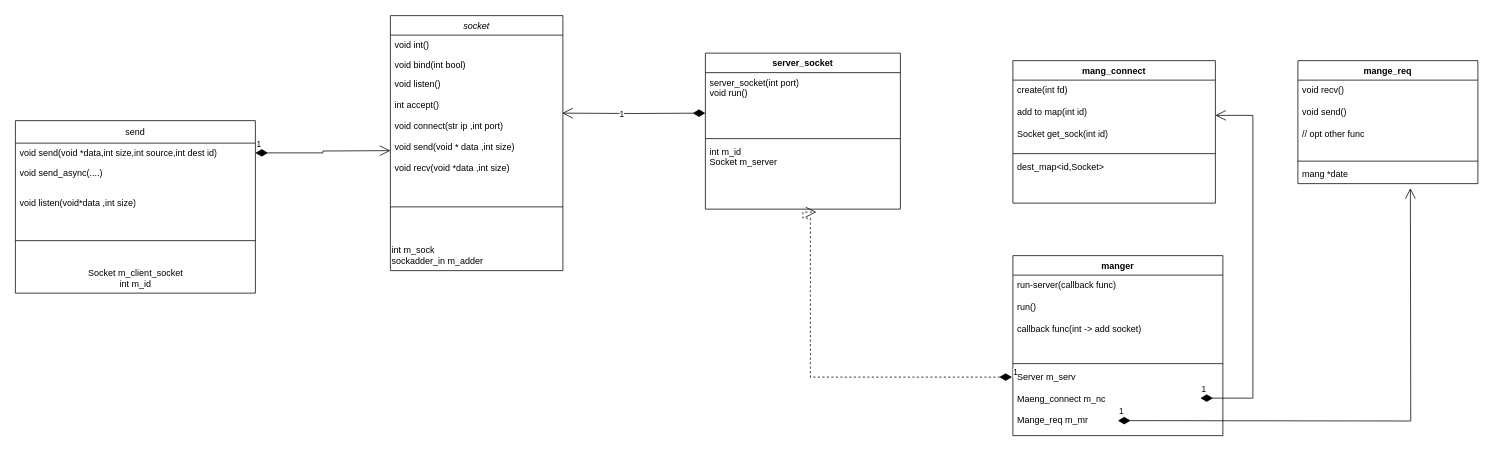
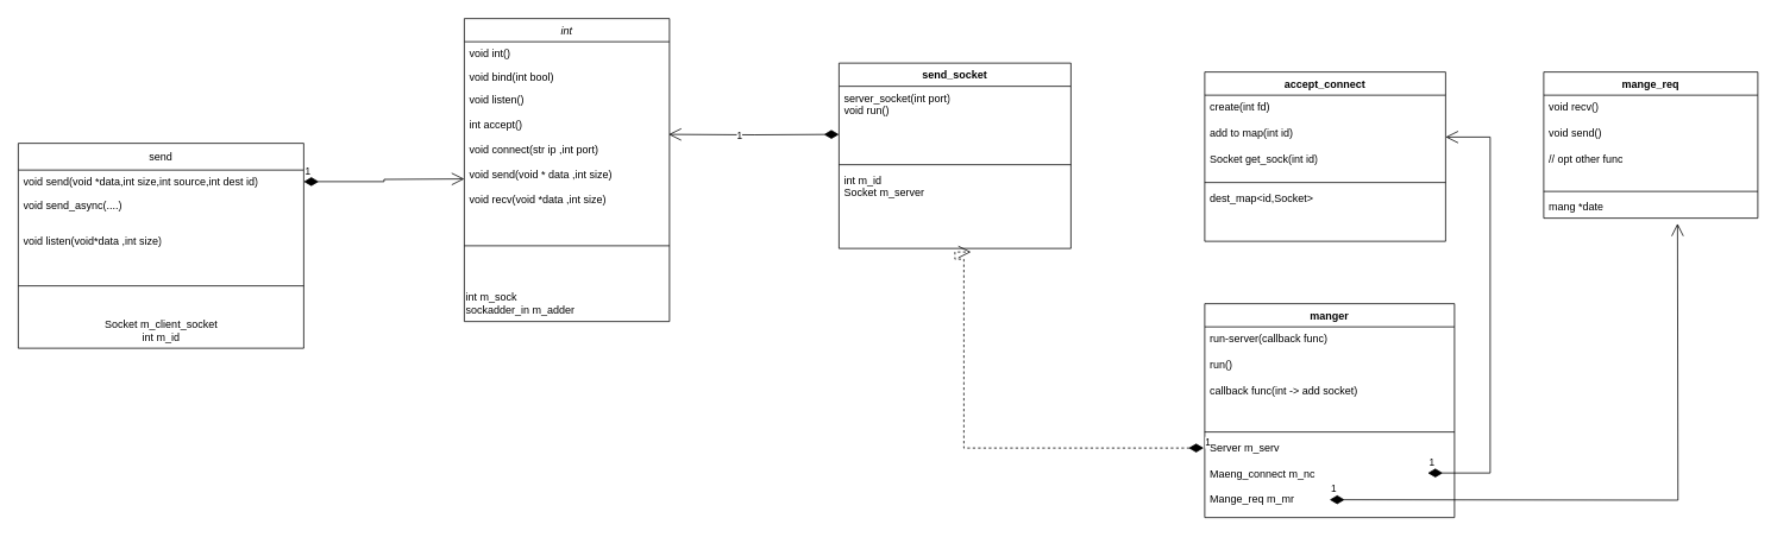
  <mxCell id="0" />
  <mxCell id="1" parent="0" />
- <mxCell id="2" value="socket" style="swimlane;fontStyle=2;align=center;verticalAlign=top;childLayout=stackLayout;horizontal=1;startSize=26;horizontalStack=0;resizeParent=1;resizeLast=0;collapsible=1;marginBottom=0;rounded=0;shadow=0;strokeWidth=1;" parent="1" vertex="1"><mxGeometry x="520" width="230" height="340" as="geometry" y="20"><mxRectangle x="230" y="140" width="160" height="26" as="alternateBounds" /></mxGeometry></mxCell>
+ <mxCell id="2" value="int" style="swimlane;fontStyle=2;align=center;verticalAlign=top;childLayout=stackLayout;horizontal=1;startSize=26;horizontalStack=0;resizeParent=1;resizeLast=0;collapsible=1;marginBottom=0;rounded=0;shadow=0;strokeWidth=1;" parent="1" vertex="1"><mxGeometry x="520" width="230" height="340" as="geometry" y="20"><mxRectangle x="230" y="140" width="160" height="26" as="alternateBounds" /></mxGeometry></mxCell>
  <mxCell id="3" value="void int()" style="text;align=left;verticalAlign=top;spacingLeft=4;spacingRight=4;overflow=hidden;rotatable=0;points=[[0,0.5],[1,0.5]];portConstraint=eastwest;" parent="2" vertex="1"><mxGeometry y="26" width="230" height="26" as="geometry" /></mxCell>
  <mxCell id="4" value="void bind(int bool)" style="text;align=left;verticalAlign=top;spacingLeft=4;spacingRight=4;overflow=hidden;rotatable=0;points=[[0,0.5],[1,0.5]];portConstraint=eastwest;rounded=0;shadow=0;html=0;" parent="2" vertex="1"><mxGeometry y="52" width="230" height="26" as="geometry" /></mxCell>
  <mxCell id="5" value="void listen()&#10;&#10;int accept()&#10;&#10;void connect(str ip ,int port)&#10;&#10;void send(void * data ,int size)&#10;&#10;void recv(void *data ,int size)&#10;&#10;bool is_valid()" style="text;align=left;verticalAlign=top;spacingLeft=4;spacingRight=4;overflow=hidden;rotatable=0;points=[[0,0.5],[1,0.5]];portConstraint=eastwest;rounded=0;shadow=0;html=0;" parent="2" vertex="1"><mxGeometry y="78" width="230" height="132" as="geometry" /></mxCell>
  <mxCell id="6" value="" style="line;html=1;strokeWidth=1;align=left;verticalAlign=middle;spacingTop=-1;spacingLeft=3;spacingRight=3;rotatable=0;labelPosition=right;points=[];portConstraint=eastwest;" parent="2" vertex="1"><mxGeometry y="210" width="230" height="90" as="geometry" /></mxCell>
  <mxCell id="7" value="int m_sock&lt;div&gt;sockadder_in m_adder&lt;/div&gt;" style="text;html=1;align=left;verticalAlign=middle;resizable=0;points=[];autosize=1;strokeColor=none;fillColor=none;" vertex="1" parent="2"><mxGeometry y="300" width="230" height="40" as="geometry" /></mxCell>
  <mxCell id="8" value="send" style="swimlane;fontStyle=0;childLayout=stackLayout;horizontal=1;startSize=30;fillColor=none;horizontalStack=0;resizeParent=1;resizeParentMax=0;resizeLast=0;collapsible=1;marginBottom=0;whiteSpace=wrap;html=1;" vertex="1" parent="1"><mxGeometry x="20" y="160" width="320" height="230" as="geometry" /></mxCell>
  <mxCell id="9" value="void send(void *data,int size,int source,int dest id)" style="text;strokeColor=none;fillColor=none;align=left;verticalAlign=top;spacingLeft=4;spacingRight=4;overflow=hidden;rotatable=0;points=[[0,0.5],[1,0.5]];portConstraint=eastwest;whiteSpace=wrap;html=1;" vertex="1" parent="8"><mxGeometry y="30" width="320" height="26" as="geometry" /></mxCell>
  <mxCell id="10" value="void send_async(....)" style="text;strokeColor=none;fillColor=none;align=left;verticalAlign=top;spacingLeft=4;spacingRight=4;overflow=hidden;rotatable=0;points=[[0,0.5],[1,0.5]];portConstraint=eastwest;whiteSpace=wrap;html=1;" vertex="1" parent="8"><mxGeometry y="56" width="320" height="26" as="geometry" /></mxCell>
  <mxCell id="11" value="&lt;div&gt;&lt;br&gt;&lt;/div&gt;&lt;div&gt;void listen(void*data ,int size)&lt;/div&gt;&lt;div&gt;&lt;br&gt;&lt;/div&gt;&lt;div&gt;void listen_async(....)&lt;/div&gt;&lt;div&gt;int get_id()&lt;/div&gt;&lt;div&gt;&lt;br&gt;&lt;/div&gt;" style="text;strokeColor=none;fillColor=none;align=left;verticalAlign=top;spacingLeft=4;spacingRight=4;overflow=hidden;rotatable=0;points=[[0,0.5],[1,0.5]];portConstraint=eastwest;whiteSpace=wrap;html=1;" vertex="1" parent="8"><mxGeometry y="82" width="320" height="48" as="geometry" /></mxCell>
  <mxCell id="12" value="" style="line;strokeWidth=1;fillColor=none;align=left;verticalAlign=middle;spacingTop=-1;spacingLeft=3;spacingRight=3;rotatable=0;labelPosition=right;points=[];portConstraint=eastwest;strokeColor=inherit;" vertex="1" parent="8"><mxGeometry y="130" width="320" height="60" as="geometry" /></mxCell>
  <mxCell id="13" value="Socket m_client_socket&lt;div&gt;int m_id&lt;/div&gt;" style="text;html=1;align=center;verticalAlign=middle;resizable=0;points=[];autosize=1;strokeColor=none;fillColor=none;" vertex="1" parent="8"><mxGeometry y="190" width="320" height="40" as="geometry" /></mxCell>
  <mxCell id="14" value="1" style="endArrow=open;html=1;endSize=12;startArrow=diamondThin;startSize=14;startFill=1;edgeStyle=orthogonalEdgeStyle;align=left;verticalAlign=bottom;rounded=0;exitX=1;exitY=0.5;exitDx=0;exitDy=0;" edge="1" parent="1" source="9"><mxGeometry x="-1" y="3" relative="1" as="geometry"><mxPoint x="340" y="200" as="sourcePoint" /><mxPoint x="520" y="200" as="targetPoint" /></mxGeometry></mxCell>
- <mxCell id="15" value="server_socket" style="swimlane;fontStyle=1;align=center;verticalAlign=top;childLayout=stackLayout;horizontal=1;startSize=26;horizontalStack=0;resizeParent=1;resizeParentMax=0;resizeLast=0;collapsible=1;marginBottom=0;whiteSpace=wrap;html=1;" vertex="1" parent="1"><mxGeometry x="940" y="70" width="260" height="208" as="geometry" /></mxCell>
+ <mxCell id="15" value="send_socket" style="swimlane;fontStyle=1;align=center;verticalAlign=top;childLayout=stackLayout;horizontal=1;startSize=26;horizontalStack=0;resizeParent=1;resizeParentMax=0;resizeLast=0;collapsible=1;marginBottom=0;whiteSpace=wrap;html=1;" vertex="1" parent="1"><mxGeometry x="940" y="70" width="260" height="208" as="geometry" /></mxCell>
  <mxCell id="16" value="server_socket(int port)&lt;div&gt;void run()&lt;/div&gt;" style="text;strokeColor=none;fillColor=none;align=left;verticalAlign=top;spacingLeft=4;spacingRight=4;overflow=hidden;rotatable=0;points=[[0,0.5],[1,0.5]];portConstraint=eastwest;whiteSpace=wrap;html=1;" vertex="1" parent="15"><mxGeometry y="26" width="260" height="84" as="geometry" /></mxCell>
  <mxCell id="17" value="" style="line;strokeWidth=1;fillColor=none;align=left;verticalAlign=middle;spacingTop=-1;spacingLeft=3;spacingRight=3;rotatable=0;labelPosition=right;points=[];portConstraint=eastwest;strokeColor=inherit;" vertex="1" parent="15"><mxGeometry y="110" width="260" height="8" as="geometry" /></mxCell>
  <mxCell id="18" value="int m_id&lt;div&gt;Socket m_server&lt;/div&gt;" style="text;strokeColor=none;fillColor=none;align=left;verticalAlign=top;spacingLeft=4;spacingRight=4;overflow=hidden;rotatable=0;points=[[0,0.5],[1,0.5]];portConstraint=eastwest;whiteSpace=wrap;html=1;" vertex="1" parent="15"><mxGeometry y="118" width="260" height="90" as="geometry" /></mxCell>
  <mxCell id="19" value="1" style="endArrow=open;html=1;endSize=12;startArrow=diamondThin;startSize=14;startFill=1;edgeStyle=orthogonalEdgeStyle;align=left;verticalAlign=bottom;rounded=0;entryX=0.996;entryY=0.394;entryDx=0;entryDy=0;entryPerimeter=0;" edge="1" parent="1" target="5"><mxGeometry x="0.223" y="10" relative="1" as="geometry"><mxPoint x="940" y="150" as="sourcePoint" /><mxPoint x="1180" y="190" as="targetPoint" /><mxPoint as="offset" /></mxGeometry></mxCell>
- <mxCell id="20" value="mang_connect" style="swimlane;fontStyle=1;align=center;verticalAlign=top;childLayout=stackLayout;horizontal=1;startSize=26;horizontalStack=0;resizeParent=1;resizeParentMax=0;resizeLast=0;collapsible=1;marginBottom=0;whiteSpace=wrap;html=1;" vertex="1" parent="1"><mxGeometry x="1350" y="80" width="270" height="190" as="geometry" /></mxCell>
+ <mxCell id="20" value="accept_connect" style="swimlane;fontStyle=1;align=center;verticalAlign=top;childLayout=stackLayout;horizontal=1;startSize=26;horizontalStack=0;resizeParent=1;resizeParentMax=0;resizeLast=0;collapsible=1;marginBottom=0;whiteSpace=wrap;html=1;" vertex="1" parent="1"><mxGeometry x="1350" y="80" width="270" height="190" as="geometry" /></mxCell>
  <mxCell id="21" value="create(int fd)&lt;div&gt;&lt;br&gt;&lt;/div&gt;&lt;div&gt;add to map(int id)&lt;/div&gt;&lt;div&gt;&lt;br&gt;&lt;/div&gt;&lt;div&gt;Socket get_sock(int id)&lt;/div&gt;" style="text;strokeColor=none;fillColor=none;align=left;verticalAlign=top;spacingLeft=4;spacingRight=4;overflow=hidden;rotatable=0;points=[[0,0.5],[1,0.5]];portConstraint=eastwest;whiteSpace=wrap;html=1;" vertex="1" parent="20"><mxGeometry y="26" width="270" height="94" as="geometry" /></mxCell>
  <mxCell id="22" value="" style="line;strokeWidth=1;fillColor=none;align=left;verticalAlign=middle;spacingTop=-1;spacingLeft=3;spacingRight=3;rotatable=0;labelPosition=right;points=[];portConstraint=eastwest;strokeColor=inherit;" vertex="1" parent="20"><mxGeometry y="120" width="270" height="8" as="geometry" /></mxCell>
  <mxCell id="23" value="dest_map&amp;lt;id,Socket&amp;gt;" style="text;strokeColor=none;fillColor=none;align=left;verticalAlign=top;spacingLeft=4;spacingRight=4;overflow=hidden;rotatable=0;points=[[0,0.5],[1,0.5]];portConstraint=eastwest;whiteSpace=wrap;html=1;" vertex="1" parent="20"><mxGeometry y="128" width="270" height="62" as="geometry" /></mxCell>
  <mxCell id="24" value="mange_req" style="swimlane;fontStyle=1;align=center;verticalAlign=top;childLayout=stackLayout;horizontal=1;startSize=26;horizontalStack=0;resizeParent=1;resizeParentMax=0;resizeLast=0;collapsible=1;marginBottom=0;whiteSpace=wrap;html=1;" vertex="1" parent="1"><mxGeometry x="1730" y="80" width="240" height="164" as="geometry" /></mxCell>
  <mxCell id="25" value="void recv()&lt;div&gt;&lt;br&gt;&lt;/div&gt;&lt;div&gt;void send()&lt;/div&gt;&lt;div&gt;&lt;br&gt;&lt;/div&gt;&lt;div&gt;// opt other func&lt;/div&gt;" style="text;strokeColor=none;fillColor=none;align=left;verticalAlign=top;spacingLeft=4;spacingRight=4;overflow=hidden;rotatable=0;points=[[0,0.5],[1,0.5]];portConstraint=eastwest;whiteSpace=wrap;html=1;" vertex="1" parent="24"><mxGeometry y="26" width="240" height="104" as="geometry" /></mxCell>
  <mxCell id="26" value="" style="line;strokeWidth=1;fillColor=none;align=left;verticalAlign=middle;spacingTop=-1;spacingLeft=3;spacingRight=3;rotatable=0;labelPosition=right;points=[];portConstraint=eastwest;strokeColor=inherit;" vertex="1" parent="24"><mxGeometry y="130" width="240" height="8" as="geometry" /></mxCell>
  <mxCell id="27" value="mang *date" style="text;strokeColor=none;fillColor=none;align=left;verticalAlign=top;spacingLeft=4;spacingRight=4;overflow=hidden;rotatable=0;points=[[0,0.5],[1,0.5]];portConstraint=eastwest;whiteSpace=wrap;html=1;" vertex="1" parent="24"><mxGeometry y="138" width="240" height="26" as="geometry" /></mxCell>
  <mxCell id="28" value="manger" style="swimlane;fontStyle=1;align=center;verticalAlign=top;childLayout=stackLayout;horizontal=1;startSize=26;horizontalStack=0;resizeParent=1;resizeParentMax=0;resizeLast=0;collapsible=1;marginBottom=0;whiteSpace=wrap;html=1;" vertex="1" parent="1"><mxGeometry x="1350" y="340" width="280" height="240" as="geometry" /></mxCell>
  <mxCell id="29" value="run-server(callback func)&lt;div&gt;&lt;br&gt;&lt;/div&gt;&lt;div&gt;run()&lt;/div&gt;&lt;div&gt;&lt;br&gt;&lt;/div&gt;&lt;div&gt;callback func(int -&amp;gt; add socket)&lt;/div&gt;" style="text;strokeColor=none;fillColor=none;align=left;verticalAlign=top;spacingLeft=4;spacingRight=4;overflow=hidden;rotatable=0;points=[[0,0.5],[1,0.5]];portConstraint=eastwest;whiteSpace=wrap;html=1;" vertex="1" parent="28"><mxGeometry y="26" width="280" height="114" as="geometry" /></mxCell>
  <mxCell id="30" value="" style="line;strokeWidth=1;fillColor=none;align=left;verticalAlign=middle;spacingTop=-1;spacingLeft=3;spacingRight=3;rotatable=0;labelPosition=right;points=[];portConstraint=eastwest;strokeColor=inherit;" vertex="1" parent="28"><mxGeometry y="140" width="280" height="8" as="geometry" /></mxCell>
  <mxCell id="31" value="Server m_serv&lt;div&gt;&lt;br&gt;&lt;/div&gt;&lt;div&gt;Maeng_connect m_nc&lt;/div&gt;&lt;div&gt;&lt;br&gt;&lt;/div&gt;&lt;div&gt;Mange_req m_mr&lt;/div&gt;" style="text;strokeColor=none;fillColor=none;align=left;verticalAlign=top;spacingLeft=4;spacingRight=4;overflow=hidden;rotatable=0;points=[[0,0.5],[1,0.5]];portConstraint=eastwest;whiteSpace=wrap;html=1;" vertex="1" parent="28"><mxGeometry y="148" width="280" height="92" as="geometry" /></mxCell>
  <mxCell id="32" value="1" style="endArrow=open;html=1;endSize=12;startArrow=diamondThin;startSize=14;startFill=1;edgeStyle=orthogonalEdgeStyle;align=left;verticalAlign=bottom;rounded=0;" edge="1" parent="28"><mxGeometry x="-1" y="3" relative="1" as="geometry"><mxPoint x="140" y="220" as="sourcePoint" /><mxPoint x="530" y="-90" as="targetPoint" /></mxGeometry></mxCell>
  <mxCell id="33" value="1" style="endArrow=open;html=1;endSize=12;startArrow=diamondThin;startSize=14;startFill=1;edgeStyle=orthogonalEdgeStyle;align=left;verticalAlign=bottom;rounded=0;exitX=-0.004;exitY=0.152;exitDx=0;exitDy=0;exitPerimeter=0;entryX=0.569;entryY=1.044;entryDx=0;entryDy=0;entryPerimeter=0;dashed=1;" edge="1" parent="1" source="31" target="18"><mxGeometry x="-1" y="3" relative="1" as="geometry"><mxPoint x="1160" y="390" as="sourcePoint" /><mxPoint x="1320" y="390" as="targetPoint" /><Array as="points"><mxPoint x="1080" y="502" /><mxPoint x="1080" y="290" /><mxPoint x="1070" y="290" /><mxPoint x="1070" y="282" /></Array></mxGeometry></mxCell>
  <mxCell id="34" value="1" style="endArrow=open;html=1;endSize=12;startArrow=diamondThin;startSize=14;startFill=1;edgeStyle=orthogonalEdgeStyle;align=left;verticalAlign=bottom;rounded=0;entryX=1;entryY=0.5;entryDx=0;entryDy=0;" edge="1" parent="1" target="21"><mxGeometry x="-1" y="3" relative="1" as="geometry"><mxPoint x="1600" y="530" as="sourcePoint" /><mxPoint x="1680" y="150" as="targetPoint" /><Array as="points"><mxPoint x="1670" y="530" /><mxPoint x="1670" y="153" /></Array></mxGeometry></mxCell>
